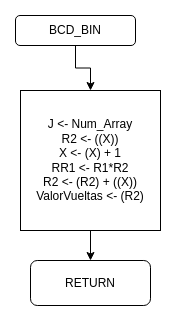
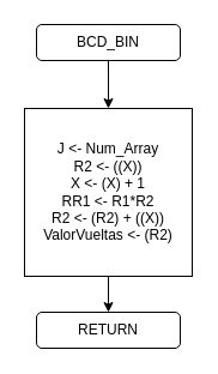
  <mxCell id="0" />
  <mxCell id="1" parent="0" />
  <mxCell id="2" style="edgeStyle=orthogonalEdgeStyle;rounded=0;orthogonalLoop=1;jettySize=auto;html=1;exitX=0.5;exitY=1;exitDx=0;exitDy=0;entryX=0.5;entryY=0;entryDx=0;entryDy=0;" parent="1" source="3" target="5" edge="1"><mxGeometry relative="1" as="geometry" /></mxCell>
- <mxCell id="3" value="BCD_BIN" style="rounded=1;whiteSpace=wrap;html=1;" parent="1" vertex="1"><mxGeometry x="15" y="15" width="120" height="30" as="geometry" /></mxCell>
+ <mxCell id="3" value="BCD_BIN" style="rounded=1;whiteSpace=wrap;html=1;" parent="1" vertex="1"><mxGeometry x="30" y="20" width="120" height="30" as="geometry" /></mxCell>
  <mxCell id="4" style="edgeStyle=orthogonalEdgeStyle;rounded=0;orthogonalLoop=1;jettySize=auto;html=1;exitX=0.5;exitY=1;exitDx=0;exitDy=0;entryX=0.5;entryY=0;entryDx=0;entryDy=0;" parent="1" source="5" target="6" edge="1"><mxGeometry relative="1" as="geometry" /></mxCell>
  <mxCell id="5" value="J &amp;lt;- Num_Array&lt;br&gt;R2 &amp;lt;- ((X))&lt;br&gt;X &amp;lt;- (X) + 1&lt;br&gt;RR1 &amp;lt;- R1*R2&lt;br&gt;R2 &amp;lt;- (R2) + ((X))&lt;br&gt;ValorVueltas &amp;lt;- (R2)" style="whiteSpace=wrap;html=1;aspect=fixed;" parent="1" vertex="1"><mxGeometry x="20" y="90" width="140" height="140" as="geometry" /></mxCell>
- <mxCell id="6" value="RETURN" style="rounded=1;whiteSpace=wrap;html=1;" parent="1" vertex="1"><mxGeometry x="30" y="260" width="120" height="45" as="geometry" /></mxCell>
+ <mxCell id="6" value="RETURN" style="rounded=1;whiteSpace=wrap;html=1;" parent="1" vertex="1"><mxGeometry x="30" y="260" width="120" height="30" as="geometry" /></mxCell>
